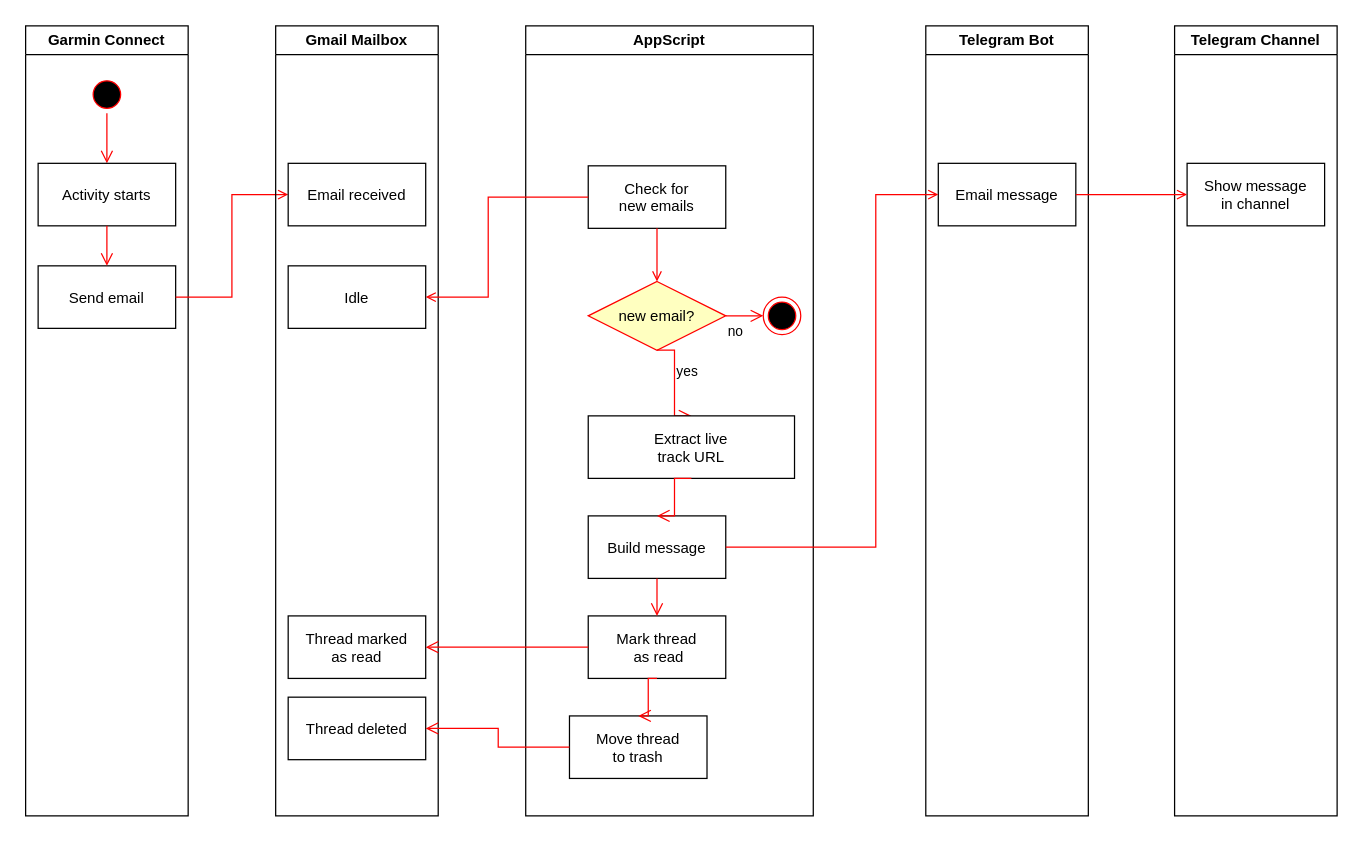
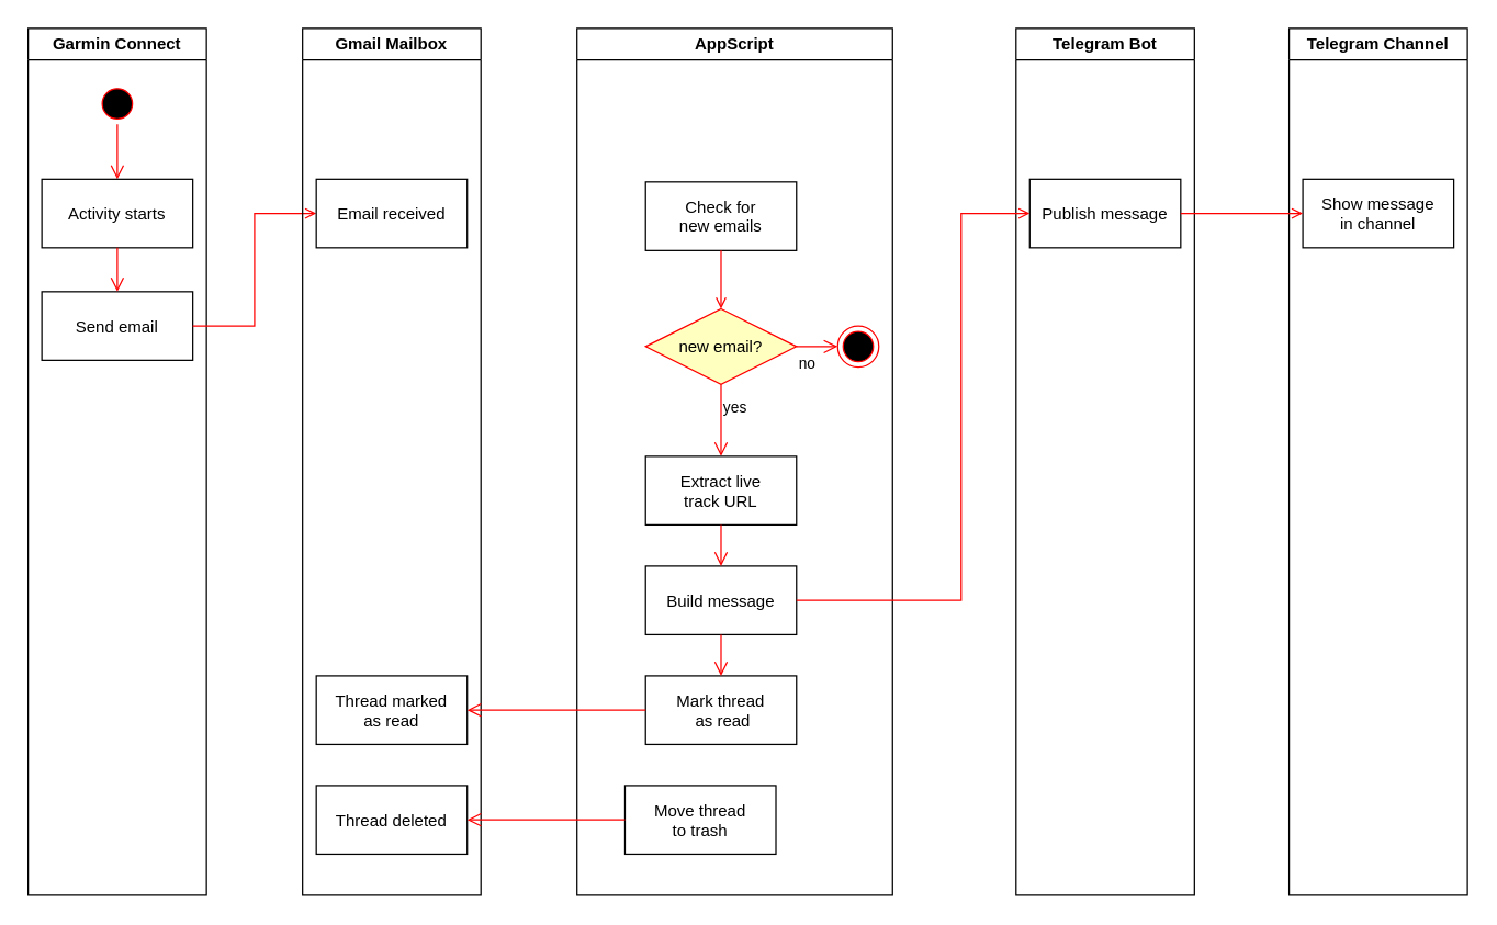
  <mxCell id="0" />
  <mxCell id="1" parent="0" />
  <mxCell id="2" value="Garmin Connect" style="swimlane;whiteSpace=wrap" parent="1" vertex="1"><mxGeometry x="20" y="20" width="130" height="632" as="geometry" /></mxCell>
  <mxCell id="3" value="" style="ellipse;shape=startState;fillColor=#000000;strokeColor=#ff0000;" parent="2" vertex="1"><mxGeometry x="50" y="40" width="30" height="30" as="geometry" /></mxCell>
  <mxCell id="4" value="" style="edgeStyle=elbowEdgeStyle;elbow=horizontal;verticalAlign=bottom;endArrow=open;endSize=8;strokeColor=#FF0000;endFill=1;rounded=0" parent="2" source="3" target="5" edge="1"><mxGeometry x="100" y="40" as="geometry"><mxPoint x="115" y="110" as="targetPoint" /></mxGeometry></mxCell>
  <mxCell id="5" value="Activity starts" style="" parent="2" vertex="1"><mxGeometry x="10" y="110" width="110" height="50" as="geometry" /></mxCell>
  <mxCell id="6" value="" style="endArrow=open;strokeColor=#FF0000;endFill=1;rounded=0" parent="2" edge="1"><mxGeometry relative="1" as="geometry"><mxPoint x="115" y="270" as="sourcePoint" /></mxGeometry></mxCell>
  <mxCell id="7" value="Send email" style="" vertex="1" parent="2"><mxGeometry x="10" y="192" width="110" height="50" as="geometry" /></mxCell>
  <mxCell id="8" value="" style="edgeStyle=elbowEdgeStyle;elbow=horizontal;verticalAlign=bottom;endArrow=open;endSize=8;strokeColor=#FF0000;endFill=1;rounded=0;entryX=0.5;entryY=0;entryDx=0;entryDy=0;exitX=0.5;exitY=1;exitDx=0;exitDy=0;" edge="1" parent="2" source="5" target="7"><mxGeometry x="-10" y="-88" as="geometry"><mxPoint x="75" y="120" as="targetPoint" /><mxPoint x="75" y="80" as="sourcePoint" /></mxGeometry></mxCell>
  <mxCell id="9" value="AppScript" style="swimlane;whiteSpace=wrap" parent="1" vertex="1"><mxGeometry x="420" y="20" width="230" height="632" as="geometry" /></mxCell>
  <mxCell id="10" value="Check for &#10;new emails" style="" parent="9" vertex="1"><mxGeometry x="50" y="112" width="110" height="50" as="geometry" /></mxCell>
  <mxCell id="11" value="new email?" style="rhombus;fillColor=#ffffc0;strokeColor=#ff0000;" parent="9" vertex="1"><mxGeometry x="50" y="204.5" width="110" height="55" as="geometry" /></mxCell>
  <mxCell id="12" value="" style="endArrow=open;strokeColor=#FF0000;endFill=1;rounded=0" parent="9" source="10" target="11" edge="1"><mxGeometry relative="1" as="geometry" /></mxCell>
  <mxCell id="13" value="" style="ellipse;shape=endState;fillColor=#000000;strokeColor=#ff0000" parent="9" vertex="1"><mxGeometry x="190" y="217" width="30" height="30" as="geometry" /></mxCell>
  <mxCell id="14" value="no" style="edgeStyle=elbowEdgeStyle;elbow=horizontal;align=left;verticalAlign=top;endArrow=open;endSize=8;strokeColor=#FF0000;endFill=1;rounded=0;exitX=1;exitY=0.5;exitDx=0;exitDy=0;entryX=0;entryY=0.5;entryDx=0;entryDy=0;" parent="9" source="11" target="13" edge="1"><mxGeometry x="-1" relative="1" as="geometry"><mxPoint x="165.391" y="325" as="targetPoint" /></mxGeometry></mxCell>
  <mxCell id="15" value="yes" style="edgeStyle=elbowEdgeStyle;elbow=horizontal;align=left;verticalAlign=bottom;endArrow=open;endSize=8;strokeColor=#FF0000;exitX=0.5;exitY=1;endFill=1;rounded=0;exitDx=0;exitDy=0;entryX=0.5;entryY=0;entryDx=0;entryDy=0;" parent="9" source="11" target="16" edge="1"><mxGeometry relative="1" as="geometry"><mxPoint x="135" y="332" as="targetPoint" /><mxPoint x="135" y="382" as="sourcePoint" /></mxGeometry></mxCell>
- <mxCell id="16" value="Extract live&#10;track URL" style="" parent="9" vertex="1"><mxGeometry x="50" y="312" width="165" height="50" as="geometry" /></mxCell>
+ <mxCell id="16" value="Extract live&#10;track URL" style="" parent="9" vertex="1"><mxGeometry x="50" y="312" width="110" height="50" as="geometry" /></mxCell>
  <mxCell id="17" value="Build message" style="" vertex="1" parent="9"><mxGeometry x="50" y="392" width="110" height="50" as="geometry" /></mxCell>
  <mxCell id="18" value="" style="edgeStyle=elbowEdgeStyle;elbow=horizontal;align=left;verticalAlign=bottom;endArrow=open;endSize=8;strokeColor=#FF0000;exitX=0.5;exitY=1;endFill=1;rounded=0;exitDx=0;exitDy=0;entryX=0.5;entryY=0;entryDx=0;entryDy=0;" edge="1" parent="9" source="16" target="17"><mxGeometry x="0.007" relative="1" as="geometry"><mxPoint x="145" y="322" as="targetPoint" /><mxPoint x="145" y="270" as="sourcePoint" /><mxPoint as="offset" /></mxGeometry></mxCell>
  <mxCell id="19" value="Mark thread&#10; as read" style="" vertex="1" parent="9"><mxGeometry x="50" y="472" width="110" height="50" as="geometry" /></mxCell>
  <mxCell id="20" value="" style="edgeStyle=elbowEdgeStyle;elbow=horizontal;align=left;verticalAlign=bottom;endArrow=open;endSize=8;strokeColor=#FF0000;exitX=0.5;exitY=1;endFill=1;rounded=0;exitDx=0;exitDy=0;entryX=0.5;entryY=0;entryDx=0;entryDy=0;" edge="1" parent="9" source="17" target="19"><mxGeometry x="0.007" relative="1" as="geometry"><mxPoint x="115" y="402" as="targetPoint" /><mxPoint x="115" y="372" as="sourcePoint" /><mxPoint as="offset" /></mxGeometry></mxCell>
  <mxCell id="21" value="Move thread&#10;to trash" style="" vertex="1" parent="9"><mxGeometry x="35" y="552" width="110" height="50" as="geometry" /></mxCell>
- <mxCell id="22" value="" style="edgeStyle=elbowEdgeStyle;elbow=horizontal;align=left;verticalAlign=bottom;endArrow=open;endSize=8;strokeColor=#FF0000;exitX=0.5;exitY=1;endFill=1;rounded=0;exitDx=0;exitDy=0;entryX=0.5;entryY=0;entryDx=0;entryDy=0;" edge="1" parent="9" source="19" target="21"><mxGeometry x="0.007" relative="1" as="geometry"><mxPoint x="115" y="482" as="targetPoint" /><mxPoint x="115" y="452" as="sourcePoint" /><mxPoint as="offset" /></mxGeometry></mxCell>
  <mxCell id="23" value="Telegram Bot" style="swimlane;whiteSpace=wrap" parent="1" vertex="1"><mxGeometry x="740" y="20" width="130" height="632" as="geometry" /></mxCell>
- <mxCell id="24" value="Email message" style="" vertex="1" parent="23"><mxGeometry x="10" y="110" width="110" height="50" as="geometry" /></mxCell>
+ <mxCell id="24" value="Publish message" style="" vertex="1" parent="23"><mxGeometry x="10" y="110" width="110" height="50" as="geometry" /></mxCell>
  <mxCell id="25" value="Telegram Channel" style="swimlane;whiteSpace=wrap" vertex="1" parent="1"><mxGeometry x="939" y="20" width="130" height="632" as="geometry" /></mxCell>
  <mxCell id="26" value="Show message&#10;in channel" style="" vertex="1" parent="25"><mxGeometry x="10" y="110" width="110" height="50" as="geometry" /></mxCell>
  <mxCell id="27" value="" style="endArrow=open;strokeColor=#FF0000;endFill=1;rounded=0;entryX=0;entryY=0.5;entryDx=0;entryDy=0;exitX=1;exitY=0.5;exitDx=0;exitDy=0;edgeStyle=orthogonalEdgeStyle;" parent="1" source="7" target="29" edge="1"><mxGeometry relative="1" as="geometry"><mxPoint x="130" y="155" as="sourcePoint" /></mxGeometry></mxCell>
  <mxCell id="28" value="Gmail Mailbox" style="swimlane;whiteSpace=wrap" vertex="1" parent="1"><mxGeometry x="220" y="20" width="130" height="632" as="geometry" /></mxCell>
  <mxCell id="29" value="Email received" style="" vertex="1" parent="28"><mxGeometry x="10" y="110" width="110" height="50" as="geometry" /></mxCell>
  <mxCell id="30" value="" style="endArrow=open;strokeColor=#FF0000;endFill=1;rounded=0" edge="1" parent="28"><mxGeometry relative="1" as="geometry"><mxPoint x="115" y="270" as="sourcePoint" /></mxGeometry></mxCell>
- <mxCell id="31" value="Idle" style="" parent="28" vertex="1"><mxGeometry x="10" y="192" width="110" height="50" as="geometry" /></mxCell>
  <mxCell id="32" value="Thread marked &#10;as read" style="" vertex="1" parent="28"><mxGeometry x="10" y="472" width="110" height="50" as="geometry" /></mxCell>
- <mxCell id="33" value="Thread deleted" style="" vertex="1" parent="28"><mxGeometry x="10" y="537" width="110" height="50" as="geometry" /></mxCell>
- <mxCell id="34" value="" style="edgeStyle=elbowEdgeStyle;elbow=horizontal;entryX=1;entryY=0.5;strokeColor=#FF0000;endArrow=open;endFill=1;rounded=0;exitX=0;exitY=0.5;exitDx=0;exitDy=0;entryDx=0;entryDy=0;" parent="1" source="10" target="31" edge="1"><mxGeometry width="100" height="100" relative="1" as="geometry"><mxPoint x="480" y="500" as="sourcePoint" /><mxPoint x="580" y="400" as="targetPoint" /><Array as="points"><mxPoint x="390" y="192" /></Array></mxGeometry></mxCell>
+ <mxCell id="33" value="Thread deleted" style="" vertex="1" parent="28"><mxGeometry x="10" y="552" width="110" height="50" as="geometry" /></mxCell>
  <mxCell id="35" value="" style="edgeStyle=elbowEdgeStyle;elbow=horizontal;strokeColor=#FF0000;endArrow=open;endFill=1;rounded=0;exitX=1;exitY=0.5;exitDx=0;exitDy=0;entryX=0;entryY=0.5;entryDx=0;entryDy=0;" parent="1" target="24" edge="1" source="17"><mxGeometry width="100" height="100" relative="1" as="geometry"><mxPoint x="710" y="430" as="sourcePoint" /><mxPoint x="750" y="152" as="targetPoint" /><Array as="points"><mxPoint x="700" y="212" /><mxPoint x="710" y="292" /></Array></mxGeometry></mxCell>
  <mxCell id="36" value="" style="edgeStyle=elbowEdgeStyle;elbow=horizontal;strokeColor=#FF0000;endArrow=open;endFill=1;rounded=0;exitX=1;exitY=0.5;exitDx=0;exitDy=0;entryX=0;entryY=0.5;entryDx=0;entryDy=0;" edge="1" parent="1" source="24" target="26"><mxGeometry width="100" height="100" relative="1" as="geometry"><mxPoint x="620" y="447" as="sourcePoint" /><mxPoint x="760" y="165" as="targetPoint" /></mxGeometry></mxCell>
  <mxCell id="37" value="" style="edgeStyle=elbowEdgeStyle;elbow=horizontal;align=left;verticalAlign=bottom;endArrow=open;endSize=8;strokeColor=#FF0000;exitX=0;exitY=0.5;endFill=1;rounded=0;exitDx=0;exitDy=0;entryX=1;entryY=0.5;entryDx=0;entryDy=0;" edge="1" parent="1" source="19" target="32"><mxGeometry x="0.007" relative="1" as="geometry"><mxPoint x="535" y="422" as="targetPoint" /><mxPoint x="535" y="392" as="sourcePoint" /><mxPoint as="offset" /></mxGeometry></mxCell>
  <mxCell id="38" value="" style="edgeStyle=elbowEdgeStyle;elbow=horizontal;align=left;verticalAlign=bottom;endArrow=open;endSize=8;strokeColor=#FF0000;exitX=0;exitY=0.5;endFill=1;rounded=0;exitDx=0;exitDy=0;entryX=1;entryY=0.5;entryDx=0;entryDy=0;" edge="1" parent="1" source="21" target="33"><mxGeometry x="0.007" relative="1" as="geometry"><mxPoint x="350" y="527" as="targetPoint" /><mxPoint x="480" y="527" as="sourcePoint" /><mxPoint as="offset" /></mxGeometry></mxCell>
